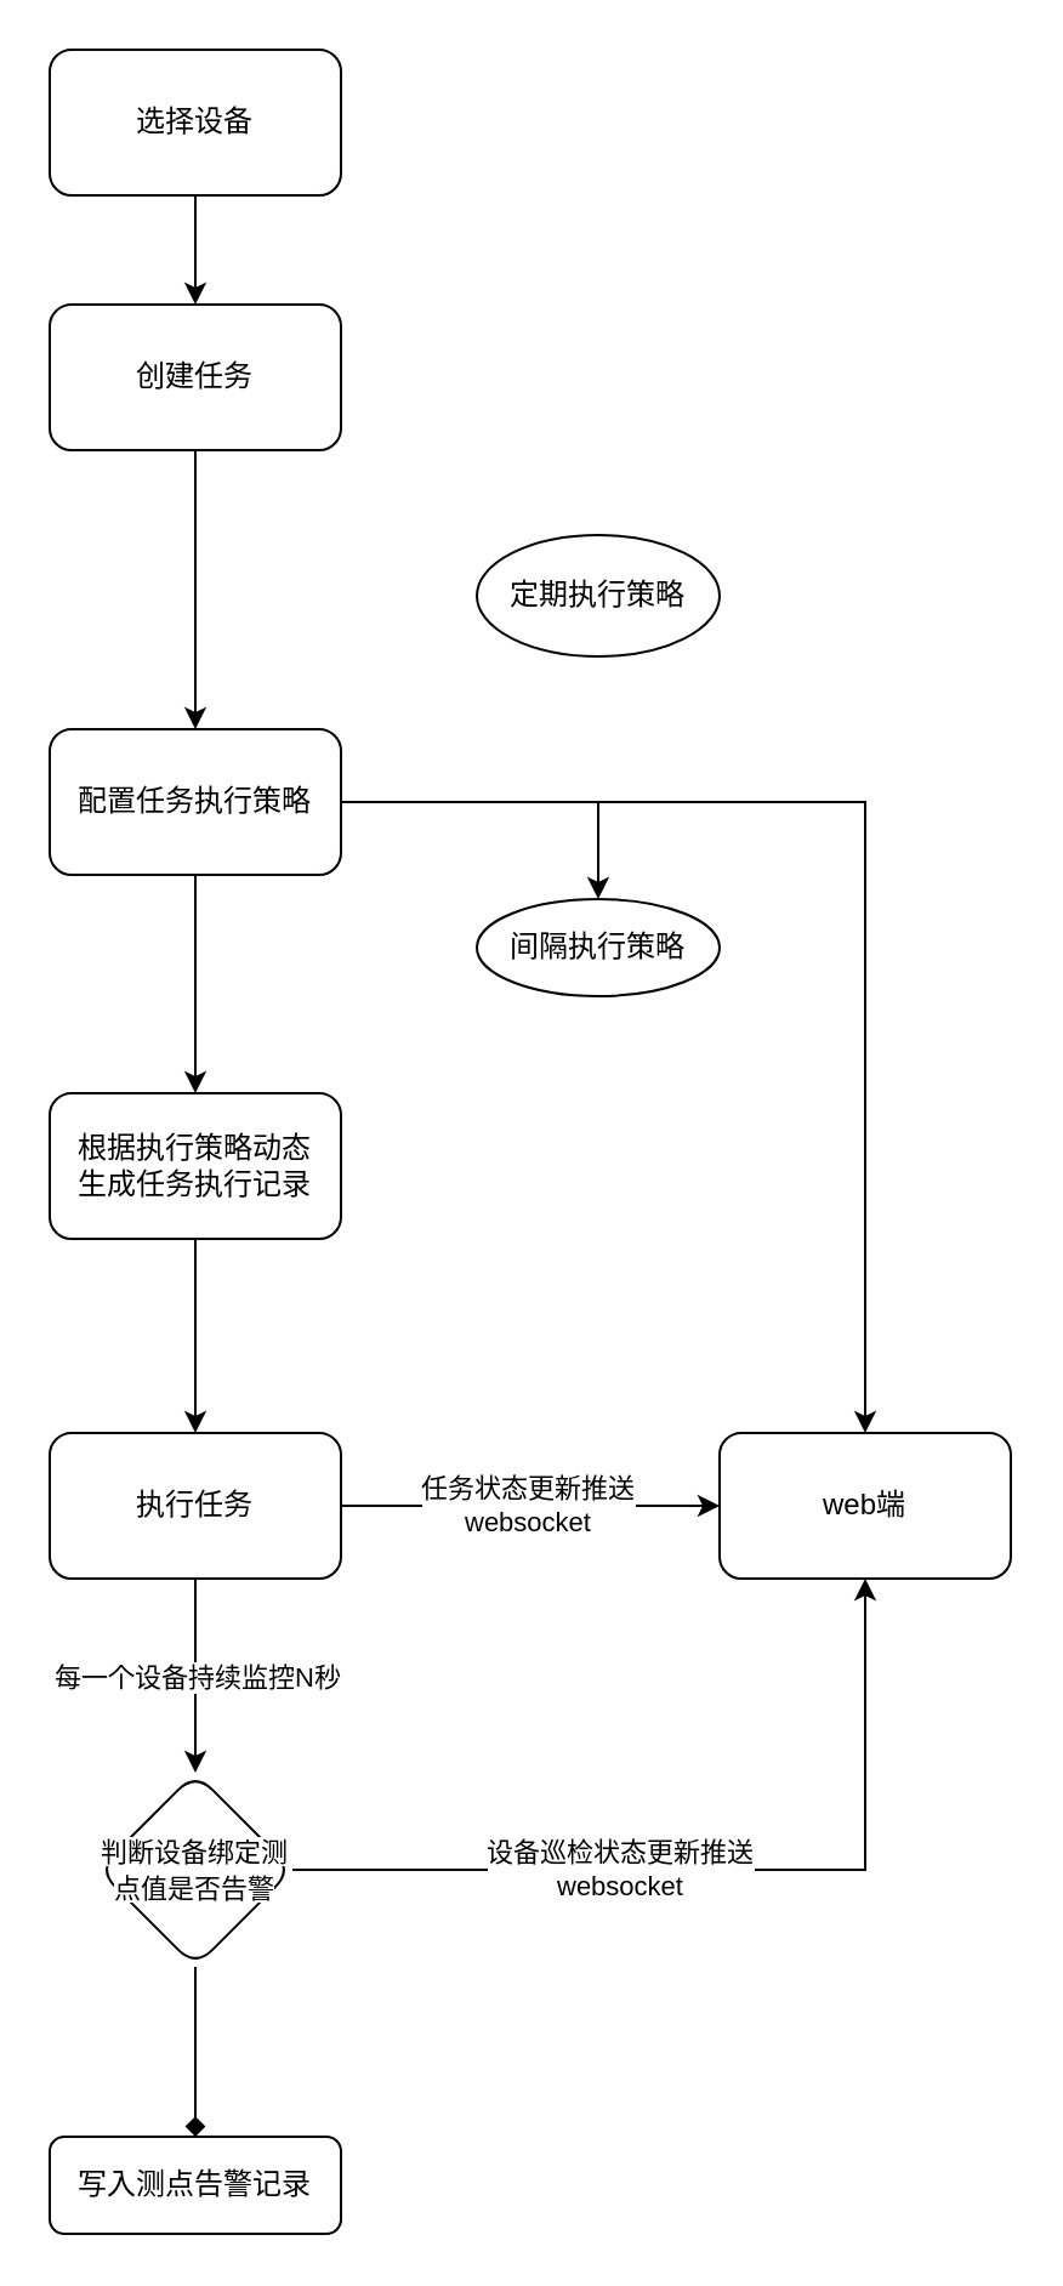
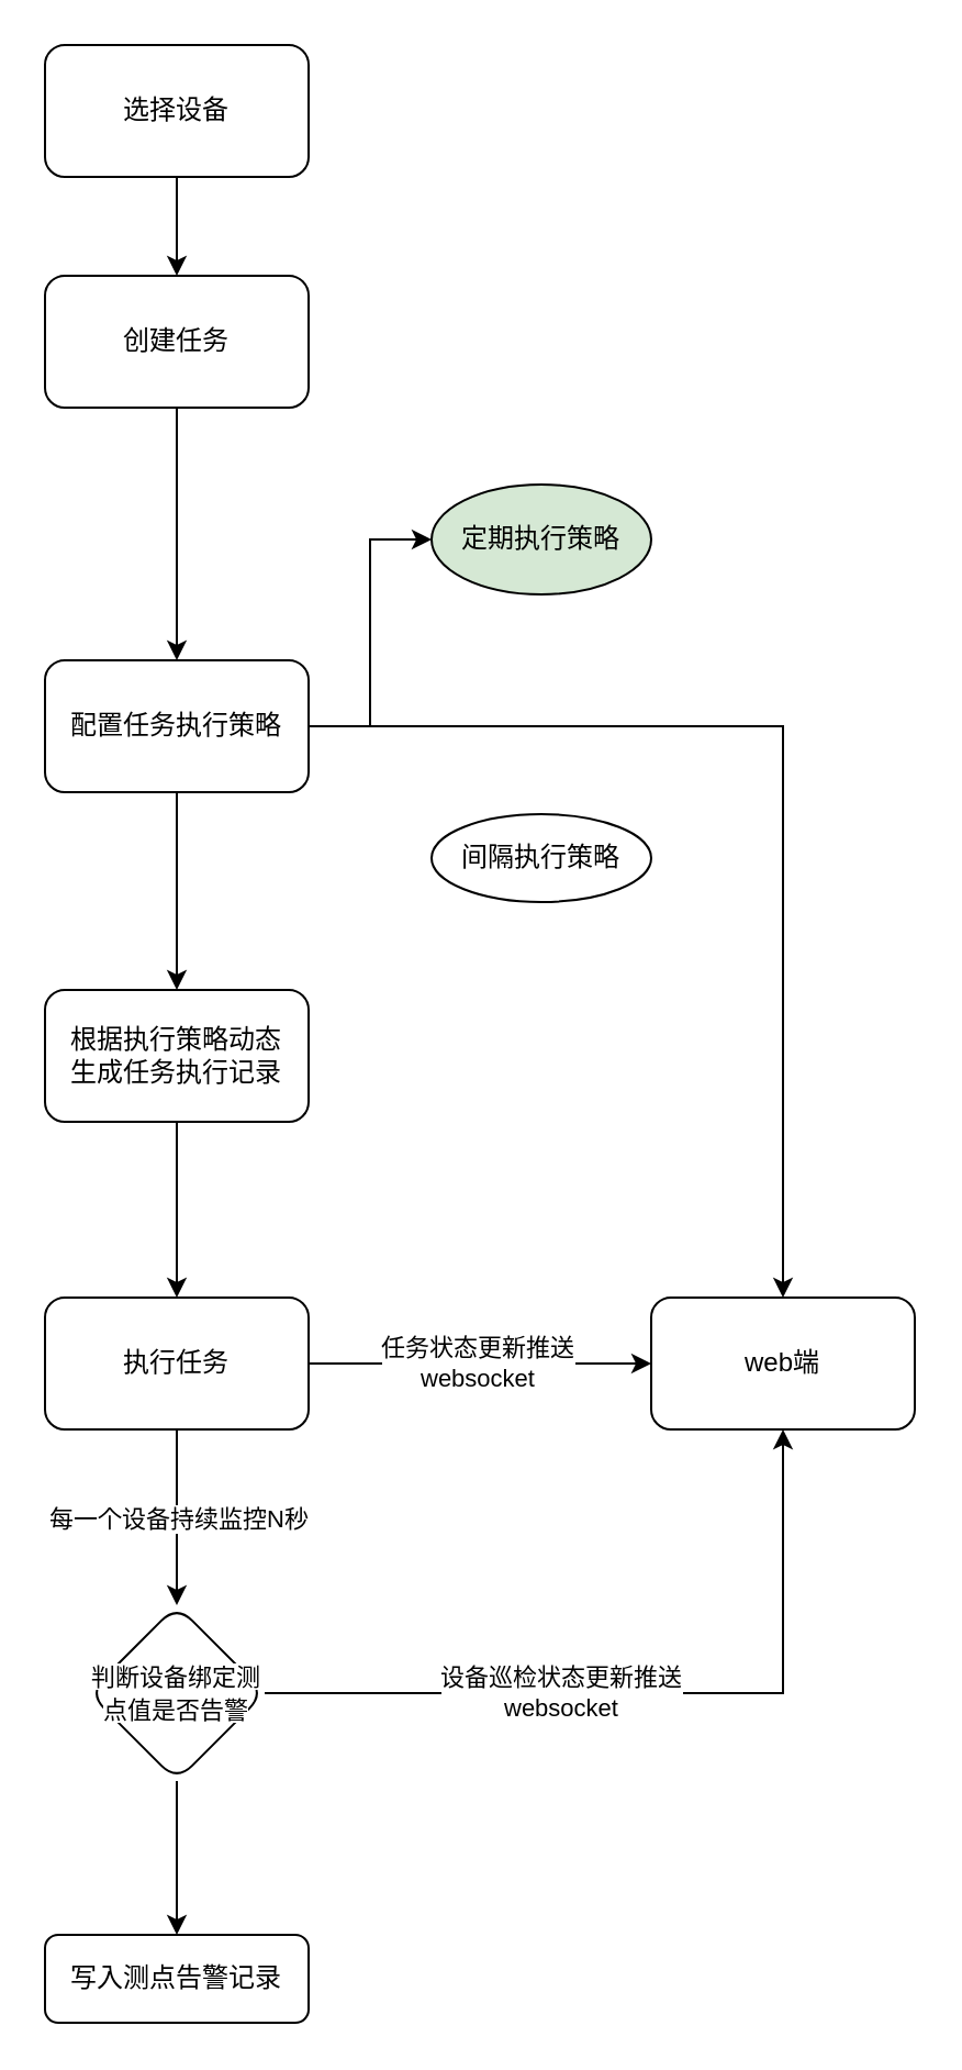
  <mxCell id="0" />
  <mxCell id="1" parent="0" />
  <mxCell id="2" value="" style="edgeStyle=orthogonalEdgeStyle;rounded=0;orthogonalLoop=1;jettySize=auto;html=1;" parent="1" source="3" target="5" edge="1"><mxGeometry relative="1" as="geometry" /></mxCell>
  <mxCell id="3" value="选择设备" style="rounded=1;whiteSpace=wrap;html=1;" parent="1" vertex="1"><mxGeometry x="20" y="20" width="120" height="60" as="geometry" /></mxCell>
  <mxCell id="4" value="" style="edgeStyle=orthogonalEdgeStyle;rounded=0;orthogonalLoop=1;jettySize=auto;html=1;" parent="1" source="5" target="9" edge="1"><mxGeometry relative="1" as="geometry" /></mxCell>
  <mxCell id="5" value="创建任务" style="whiteSpace=wrap;html=1;rounded=1;" parent="1" vertex="1"><mxGeometry x="20" y="125" width="120" height="60" as="geometry" /></mxCell>
  <mxCell id="6" value="" style="edgeStyle=orthogonalEdgeStyle;rounded=0;orthogonalLoop=1;jettySize=auto;html=1;" parent="1" source="9" target="13" edge="1"><mxGeometry relative="1" as="geometry" /></mxCell>
- <mxCell id="7" value="" style="edgeStyle=orthogonalEdgeStyle;rounded=0;orthogonalLoop=1;jettySize=auto;html=1;" parent="1" source="9" target="19" edge="1"><mxGeometry relative="1" as="geometry" /></mxCell>
+ <mxCell id="7" value="" style="edgeStyle=orthogonalEdgeStyle;rounded=0;orthogonalLoop=1;jettySize=auto;html=1;entryX=0;entryY=0.5;entryDx=0;entryDy=0;" parent="1" source="9" target="18" edge="1"><mxGeometry relative="1" as="geometry" /></mxCell>
  <mxCell id="8" value="" style="edgeStyle=orthogonalEdgeStyle;rounded=0;orthogonalLoop=1;jettySize=auto;html=1;" parent="1" source="9" target="14" edge="1"><mxGeometry relative="1" as="geometry" /></mxCell>
  <mxCell id="9" value="配置任务执行策略" style="whiteSpace=wrap;html=1;rounded=1;" parent="1" vertex="1"><mxGeometry x="20" y="300" width="120" height="60" as="geometry" /></mxCell>
  <mxCell id="10" value="" style="edgeStyle=orthogonalEdgeStyle;rounded=0;orthogonalLoop=1;jettySize=auto;html=1;exitX=1;exitY=0.5;exitDx=0;exitDy=0;" parent="1" source="17" target="14" edge="1"><mxGeometry relative="1" as="geometry" /></mxCell>
  <mxCell id="11" value="任务状态更新推送&lt;br&gt;websocket" style="edgeLabel;html=1;align=center;verticalAlign=middle;resizable=0;points=[];" parent="10" vertex="1" connectable="0"><mxGeometry x="-0.025" y="1" relative="1" as="geometry"><mxPoint as="offset" /></mxGeometry></mxCell>
  <mxCell id="12" value="" style="edgeStyle=orthogonalEdgeStyle;rounded=0;orthogonalLoop=1;jettySize=auto;html=1;" parent="1" source="13" target="17" edge="1"><mxGeometry relative="1" as="geometry" /></mxCell>
  <mxCell id="13" value="根据执行策略动态&lt;br&gt;生成任务执行记录" style="whiteSpace=wrap;html=1;rounded=1;" parent="1" vertex="1"><mxGeometry x="20" y="450" width="120" height="60" as="geometry" /></mxCell>
  <mxCell id="14" value="web端" style="whiteSpace=wrap;html=1;rounded=1;" parent="1" vertex="1"><mxGeometry x="296" y="590" width="120" height="60" as="geometry" /></mxCell>
  <mxCell id="15" value="" style="edgeStyle=orthogonalEdgeStyle;rounded=0;orthogonalLoop=1;jettySize=auto;html=1;" edge="1" parent="1" source="17" target="24"><mxGeometry relative="1" as="geometry" /></mxCell>
  <mxCell id="16" value="每一个设备持续监控N秒" style="edgeLabel;html=1;align=center;verticalAlign=middle;resizable=0;points=[];" vertex="1" connectable="0" parent="15"><mxGeometry relative="1" as="geometry"><mxPoint as="offset" /></mxGeometry></mxCell>
  <mxCell id="17" value="执行任务" style="whiteSpace=wrap;html=1;rounded=1;" parent="1" vertex="1"><mxGeometry x="20" y="590" width="120" height="60" as="geometry" /></mxCell>
- <mxCell id="18" value="定期执行策略" style="ellipse;whiteSpace=wrap;html=1;rounded=1;" parent="1" vertex="1"><mxGeometry x="196" y="220" width="100" height="50" as="geometry" /></mxCell>
+ <mxCell id="18" value="定期执行策略" style="ellipse;whiteSpace=wrap;html=1;rounded=1;fillColor=#d5e8d4;" parent="1" vertex="1"><mxGeometry x="196" y="220" width="100" height="50" as="geometry" /></mxCell>
  <mxCell id="19" value="间隔执行策略" style="ellipse;whiteSpace=wrap;html=1;rounded=1;" parent="1" vertex="1"><mxGeometry x="196" y="370" width="100" height="40" as="geometry" /></mxCell>
  <mxCell id="20" value="写入测点告警记录" style="whiteSpace=wrap;html=1;rounded=1;" parent="1" vertex="1"><mxGeometry x="20" y="880" width="120" height="40" as="geometry" /></mxCell>
- <mxCell id="21" style="edgeStyle=orthogonalEdgeStyle;rounded=0;orthogonalLoop=1;jettySize=auto;html=1;exitX=0.5;exitY=1;exitDx=0;exitDy=0;entryX=0.5;entryY=0;entryDx=0;entryDy=0;endArrow=diamond;" edge="1" parent="1" source="24" target="20"><mxGeometry relative="1" as="geometry" /></mxCell>
+ <mxCell id="21" style="edgeStyle=orthogonalEdgeStyle;rounded=0;orthogonalLoop=1;jettySize=auto;html=1;exitX=0.5;exitY=1;exitDx=0;exitDy=0;entryX=0.5;entryY=0;entryDx=0;entryDy=0;" edge="1" parent="1" source="24" target="20"><mxGeometry relative="1" as="geometry" /></mxCell>
  <mxCell id="22" style="edgeStyle=orthogonalEdgeStyle;rounded=0;orthogonalLoop=1;jettySize=auto;html=1;exitX=1;exitY=0.5;exitDx=0;exitDy=0;entryX=0.5;entryY=1;entryDx=0;entryDy=0;" edge="1" parent="1" source="24" target="14"><mxGeometry relative="1" as="geometry" /></mxCell>
  <mxCell id="23" value="设备巡检状态更新推送&lt;br&gt;websocket" style="edgeLabel;html=1;align=center;verticalAlign=middle;resizable=0;points=[];" vertex="1" connectable="0" parent="22"><mxGeometry x="-0.25" y="1" relative="1" as="geometry"><mxPoint as="offset" /></mxGeometry></mxCell>
  <mxCell id="24" value="&lt;span style=&quot;font-size: 11px; background-color: rgb(255, 255, 255);&quot;&gt;判断设备绑定测点值是否告警&lt;/span&gt;" style="rhombus;whiteSpace=wrap;html=1;rounded=1;" vertex="1" parent="1"><mxGeometry x="40" y="730" width="80" height="80" as="geometry" /></mxCell>
